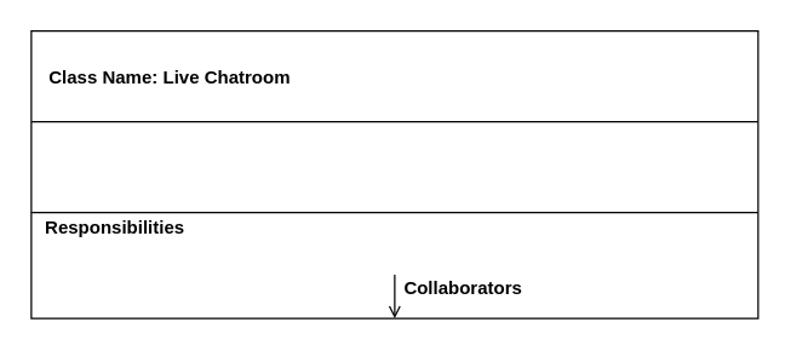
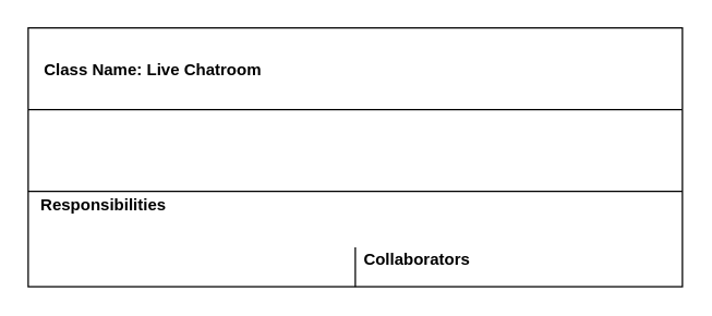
  <mxCell id="0" />
  <mxCell id="1" parent="0" />
  <mxCell id="2" value="   Class Name: Live Chatroom" style="swimlane;startSize=60;labelPosition=center;verticalLabelPosition=middle;align=left;verticalAlign=middle;" vertex="1" parent="1"><mxGeometry x="20" y="20" width="480" height="190" as="geometry"><mxRectangle x="310" y="130" width="200" height="60" as="alternateBounds" /></mxGeometry></mxCell>
  <mxCell id="3" value="Responsibilities" style="text;html=1;align=center;verticalAlign=middle;resizable=0;points=[];autosize=1;strokeColor=none;fillColor=none;fontStyle=1" vertex="1" parent="2"><mxGeometry y="120" width="110" height="20" as="geometry" /></mxCell>
  <mxCell id="4" value="Collaborators" style="text;html=1;align=center;verticalAlign=middle;resizable=0;points=[];autosize=1;strokeColor=none;fillColor=none;fontStyle=1" vertex="1" parent="2"><mxGeometry x="240" y="160" width="90" height="20" as="geometry" /></mxCell>
- <mxCell id="5" value="" style="endArrow=open;html=1;rounded=0;entryX=0.5;entryY=1;entryDx=0;entryDy=0;exitX=0;exitY=0.05;exitDx=0;exitDy=0;exitPerimeter=0;" edge="1" parent="2" source="4" target="2"><mxGeometry width="50" height="50" relative="1" as="geometry"><mxPoint x="80" y="180" as="sourcePoint" /><mxPoint x="130" y="130" as="targetPoint" /></mxGeometry></mxCell>
+ <mxCell id="5" value="" style="endArrow=none;html=1;rounded=0;entryX=0.5;entryY=1;entryDx=0;entryDy=0;exitX=0;exitY=0.05;exitDx=0;exitDy=0;exitPerimeter=0;" edge="1" parent="2" source="4" target="2"><mxGeometry width="50" height="50" relative="1" as="geometry"><mxPoint x="80" y="180" as="sourcePoint" /><mxPoint x="130" y="130" as="targetPoint" /></mxGeometry></mxCell>
  <mxCell id="6" value="" style="endArrow=none;html=1;rounded=0;" edge="1" parent="1"><mxGeometry width="50" height="50" relative="1" as="geometry"><mxPoint x="20" y="140" as="sourcePoint" /><mxPoint x="500" y="140" as="targetPoint" /></mxGeometry></mxCell>
